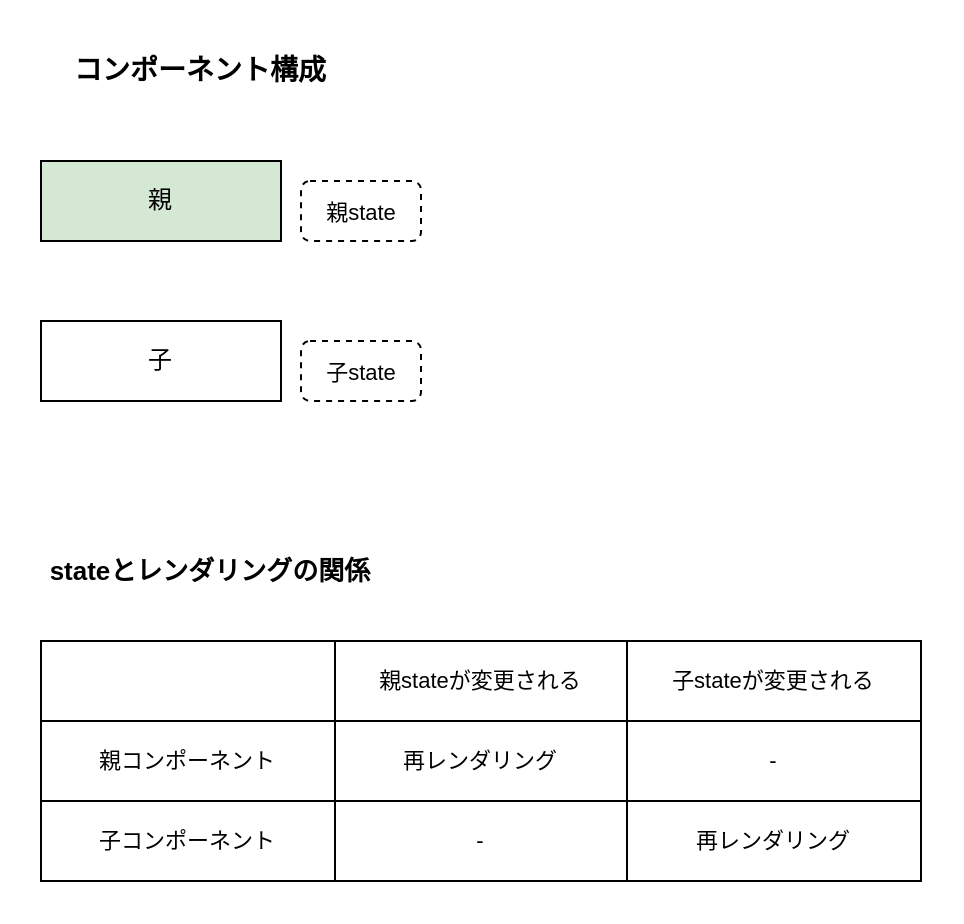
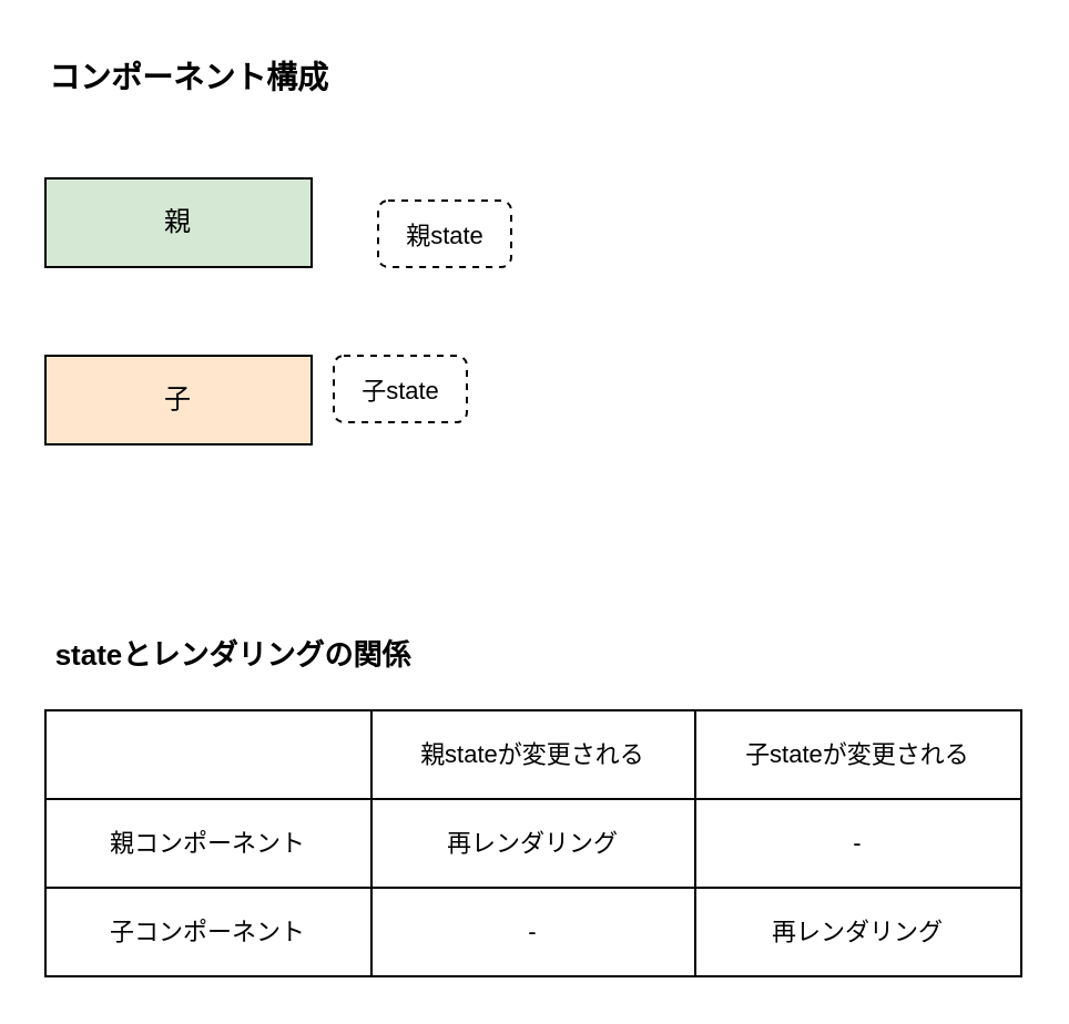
  <mxCell id="0" />
  <mxCell id="1" parent="0" />
  <mxCell id="2" value="親" style="rounded=0;whiteSpace=wrap;html=1;fillColor=#d5e8d4;" vertex="1" parent="1"><mxGeometry x="20" y="80" width="120" height="40" as="geometry" /></mxCell>
- <mxCell id="3" value="子" style="rounded=0;whiteSpace=wrap;html=1;" vertex="1" parent="1"><mxGeometry x="20" y="160" width="120" height="40" as="geometry" /></mxCell>
- <mxCell id="4" value="&lt;b&gt;&lt;font style=&quot;font-size: 14px;&quot;&gt;コンポーネント構成&lt;/font&gt;&lt;/b&gt;" style="text;html=1;strokeColor=none;fillColor=none;align=left;verticalAlign=middle;whiteSpace=wrap;rounded=0;" vertex="1" parent="1"><mxGeometry x="35" y="20" width="130" height="30" as="geometry" /></mxCell>
- <mxCell id="5" value="&lt;font style=&quot;font-size: 11px;&quot;&gt;親state&lt;/font&gt;" style="text;html=1;align=center;verticalAlign=middle;resizable=0;points=[];autosize=1;strokeColor=default;fillColor=none;fontSize=14;dashed=1;rounded=1;" vertex="1" parent="1"><mxGeometry x="150" y="90" width="60" height="30" as="geometry" /></mxCell>
- <mxCell id="6" value="&lt;font style=&quot;font-size: 11px;&quot;&gt;子state&lt;/font&gt;" style="text;html=1;align=center;verticalAlign=middle;resizable=0;points=[];autosize=1;strokeColor=default;fillColor=none;fontSize=14;dashed=1;rounded=1;" vertex="1" parent="1"><mxGeometry x="150" y="170" width="60" height="30" as="geometry" /></mxCell>
+ <mxCell id="3" value="子" style="rounded=0;whiteSpace=wrap;html=1;fillColor=#ffe6cc;" vertex="1" parent="1"><mxGeometry x="20" y="160" width="120" height="40" as="geometry" /></mxCell>
+ <mxCell id="4" value="&lt;b&gt;&lt;font style=&quot;font-size: 14px;&quot;&gt;コンポーネント構成&lt;/font&gt;&lt;/b&gt;" style="text;html=1;strokeColor=none;fillColor=none;align=left;verticalAlign=middle;whiteSpace=wrap;rounded=0;" vertex="1" parent="1"><mxGeometry x="20" y="20" width="130" height="30" as="geometry" /></mxCell>
+ <mxCell id="5" value="&lt;font style=&quot;font-size: 11px;&quot;&gt;親state&lt;/font&gt;" style="text;html=1;align=center;verticalAlign=middle;resizable=0;points=[];autosize=1;strokeColor=default;fillColor=none;fontSize=14;dashed=1;rounded=1;" vertex="1" parent="1"><mxGeometry x="170" y="90" width="60" height="30" as="geometry" /></mxCell>
+ <mxCell id="6" value="&lt;font style=&quot;font-size: 11px;&quot;&gt;子state&lt;/font&gt;" style="text;html=1;align=center;verticalAlign=middle;resizable=0;points=[];autosize=1;strokeColor=default;fillColor=none;fontSize=14;dashed=1;rounded=1;" vertex="1" parent="1"><mxGeometry x="150" y="160" width="60" height="30" as="geometry" /></mxCell>
  <mxCell id="7" value="" style="shape=table;html=1;whiteSpace=wrap;startSize=0;container=1;collapsible=0;childLayout=tableLayout;rounded=1;strokeColor=default;fontSize=11;" vertex="1" parent="1"><mxGeometry x="20" y="320" width="440" height="120" as="geometry" /></mxCell>
  <mxCell id="8" value="" style="shape=tableRow;horizontal=0;startSize=0;swimlaneHead=0;swimlaneBody=0;top=0;left=0;bottom=0;right=0;collapsible=0;dropTarget=0;fillColor=none;points=[[0,0.5],[1,0.5]];portConstraint=eastwest;rounded=1;dashed=1;strokeColor=default;fontSize=11;" vertex="1" parent="7"><mxGeometry width="440" height="40" as="geometry" /></mxCell>
  <mxCell id="9" value="" style="shape=partialRectangle;html=1;whiteSpace=wrap;connectable=0;fillColor=none;top=0;left=0;bottom=0;right=0;overflow=hidden;rounded=1;dashed=1;strokeColor=default;fontSize=11;" vertex="1" parent="8"><mxGeometry width="147" height="40" as="geometry"><mxRectangle width="147" height="40" as="alternateBounds" /></mxGeometry></mxCell>
  <mxCell id="10" value="親stateが変更される" style="shape=partialRectangle;html=1;whiteSpace=wrap;connectable=0;fillColor=none;top=0;left=0;bottom=0;right=0;overflow=hidden;rounded=1;dashed=1;strokeColor=default;fontSize=11;" vertex="1" parent="8"><mxGeometry x="147" width="146" height="40" as="geometry"><mxRectangle width="146" height="40" as="alternateBounds" /></mxGeometry></mxCell>
  <mxCell id="11" value="子stateが変更される" style="shape=partialRectangle;html=1;whiteSpace=wrap;connectable=0;fillColor=none;top=0;left=0;bottom=0;right=0;overflow=hidden;rounded=1;dashed=1;strokeColor=default;fontSize=11;" vertex="1" parent="8"><mxGeometry x="293" width="147" height="40" as="geometry"><mxRectangle width="147" height="40" as="alternateBounds" /></mxGeometry></mxCell>
  <mxCell id="12" value="" style="shape=tableRow;horizontal=0;startSize=0;swimlaneHead=0;swimlaneBody=0;top=0;left=0;bottom=0;right=0;collapsible=0;dropTarget=0;fillColor=none;points=[[0,0.5],[1,0.5]];portConstraint=eastwest;rounded=1;dashed=1;strokeColor=default;fontSize=11;" vertex="1" parent="7"><mxGeometry y="40" width="440" height="40" as="geometry" /></mxCell>
  <mxCell id="13" value="親コンポーネント" style="shape=partialRectangle;html=1;whiteSpace=wrap;connectable=0;fillColor=none;top=0;left=0;bottom=0;right=0;overflow=hidden;rounded=1;dashed=1;strokeColor=default;fontSize=11;" vertex="1" parent="12"><mxGeometry width="147" height="40" as="geometry"><mxRectangle width="147" height="40" as="alternateBounds" /></mxGeometry></mxCell>
  <mxCell id="14" value="再レンダリング" style="shape=partialRectangle;html=1;whiteSpace=wrap;connectable=0;fillColor=none;top=0;left=0;bottom=0;right=0;overflow=hidden;rounded=1;dashed=1;strokeColor=default;fontSize=11;" vertex="1" parent="12"><mxGeometry x="147" width="146" height="40" as="geometry"><mxRectangle width="146" height="40" as="alternateBounds" /></mxGeometry></mxCell>
  <mxCell id="15" value="-" style="shape=partialRectangle;html=1;whiteSpace=wrap;connectable=0;fillColor=none;top=0;left=0;bottom=0;right=0;overflow=hidden;rounded=1;dashed=1;strokeColor=default;fontSize=11;" vertex="1" parent="12"><mxGeometry x="293" width="147" height="40" as="geometry"><mxRectangle width="147" height="40" as="alternateBounds" /></mxGeometry></mxCell>
  <mxCell id="16" value="" style="shape=tableRow;horizontal=0;startSize=0;swimlaneHead=0;swimlaneBody=0;top=0;left=0;bottom=0;right=0;collapsible=0;dropTarget=0;fillColor=none;points=[[0,0.5],[1,0.5]];portConstraint=eastwest;rounded=1;dashed=1;strokeColor=default;fontSize=11;" vertex="1" parent="7"><mxGeometry y="80" width="440" height="40" as="geometry" /></mxCell>
  <mxCell id="17" value="子コンポーネント" style="shape=partialRectangle;html=1;whiteSpace=wrap;connectable=0;fillColor=none;top=0;left=0;bottom=0;right=0;overflow=hidden;rounded=1;dashed=1;strokeColor=default;fontSize=11;" vertex="1" parent="16"><mxGeometry width="147" height="40" as="geometry"><mxRectangle width="147" height="40" as="alternateBounds" /></mxGeometry></mxCell>
  <mxCell id="18" value="-" style="shape=partialRectangle;html=1;whiteSpace=wrap;connectable=0;fillColor=none;top=0;left=0;bottom=0;right=0;overflow=hidden;rounded=1;dashed=1;strokeColor=default;fontSize=11;" vertex="1" parent="16"><mxGeometry x="147" width="146" height="40" as="geometry"><mxRectangle width="146" height="40" as="alternateBounds" /></mxGeometry></mxCell>
  <mxCell id="19" value="再レンダリング" style="shape=partialRectangle;html=1;whiteSpace=wrap;connectable=0;fillColor=none;top=0;left=0;bottom=0;right=0;overflow=hidden;pointerEvents=1;rounded=1;dashed=1;strokeColor=default;fontSize=11;" vertex="1" parent="16"><mxGeometry x="293" width="147" height="40" as="geometry"><mxRectangle width="147" height="40" as="alternateBounds" /></mxGeometry></mxCell>
- <mxCell id="20" value="&lt;b&gt;&lt;font style=&quot;font-size: 13px;&quot;&gt;stateとレンダリングの関係&lt;/font&gt;&lt;/b&gt;" style="text;html=1;strokeColor=none;fillColor=none;align=center;verticalAlign=middle;whiteSpace=wrap;rounded=0;fontSize=11;" vertex="1" parent="1"><mxGeometry x="20" y="270" width="170" height="30" as="geometry" /></mxCell>
+ <mxCell id="20" value="&lt;b&gt;&lt;font style=&quot;font-size: 13px;&quot;&gt;stateとレンダリングの関係&lt;/font&gt;&lt;/b&gt;" style="text;html=1;strokeColor=none;fillColor=none;align=center;verticalAlign=middle;whiteSpace=wrap;rounded=0;fontSize=11;" vertex="1" parent="1"><mxGeometry x="20" y="280" width="170" height="30" as="geometry" /></mxCell>
